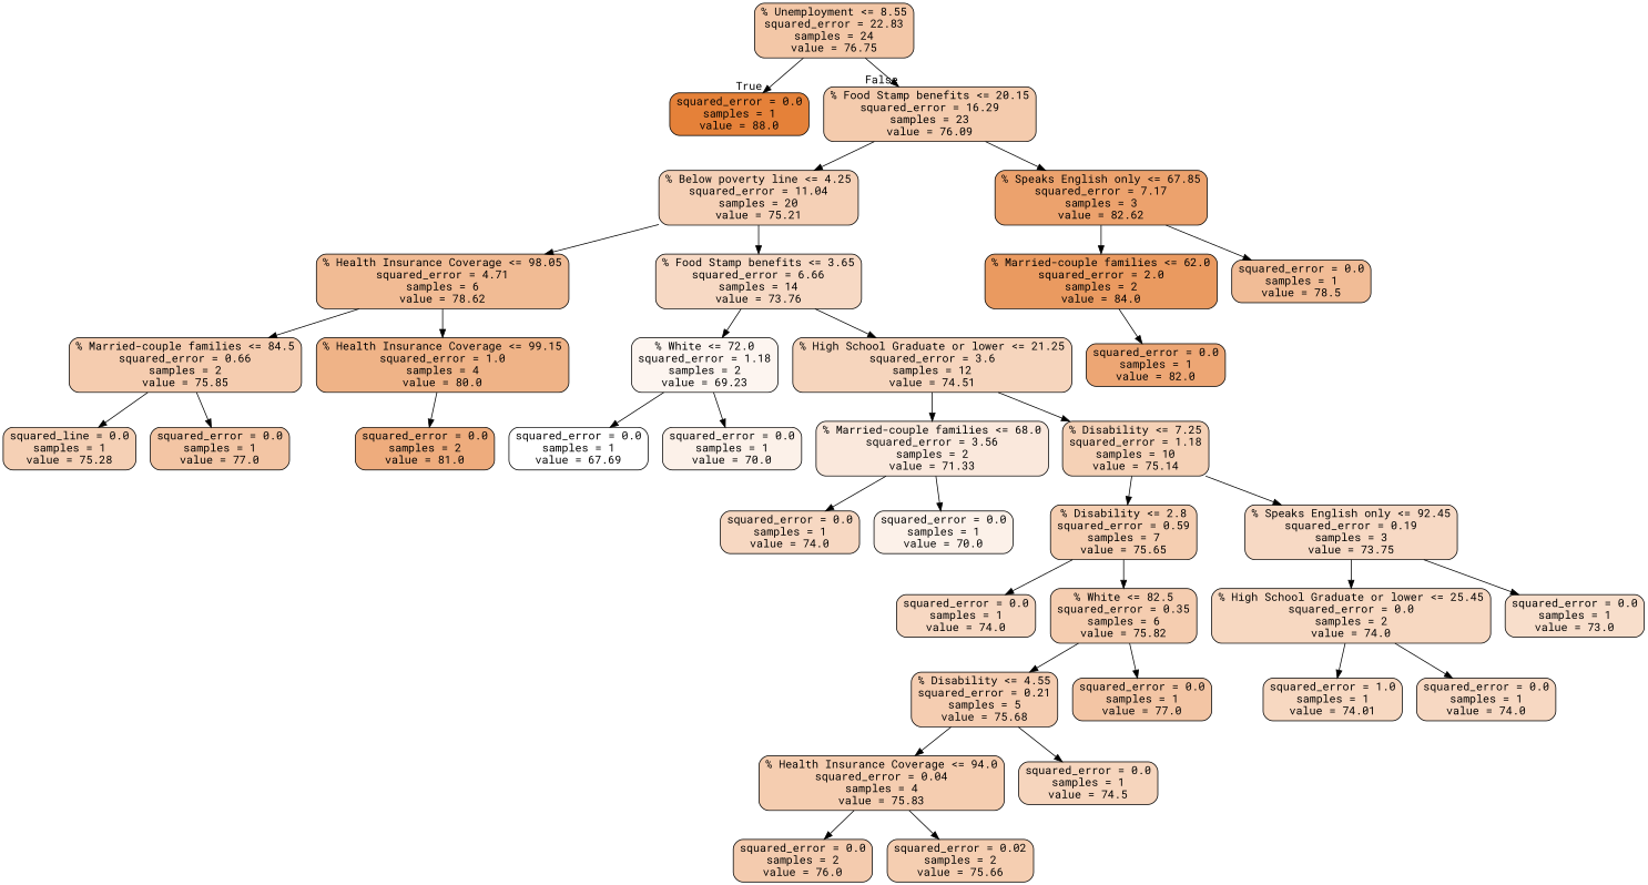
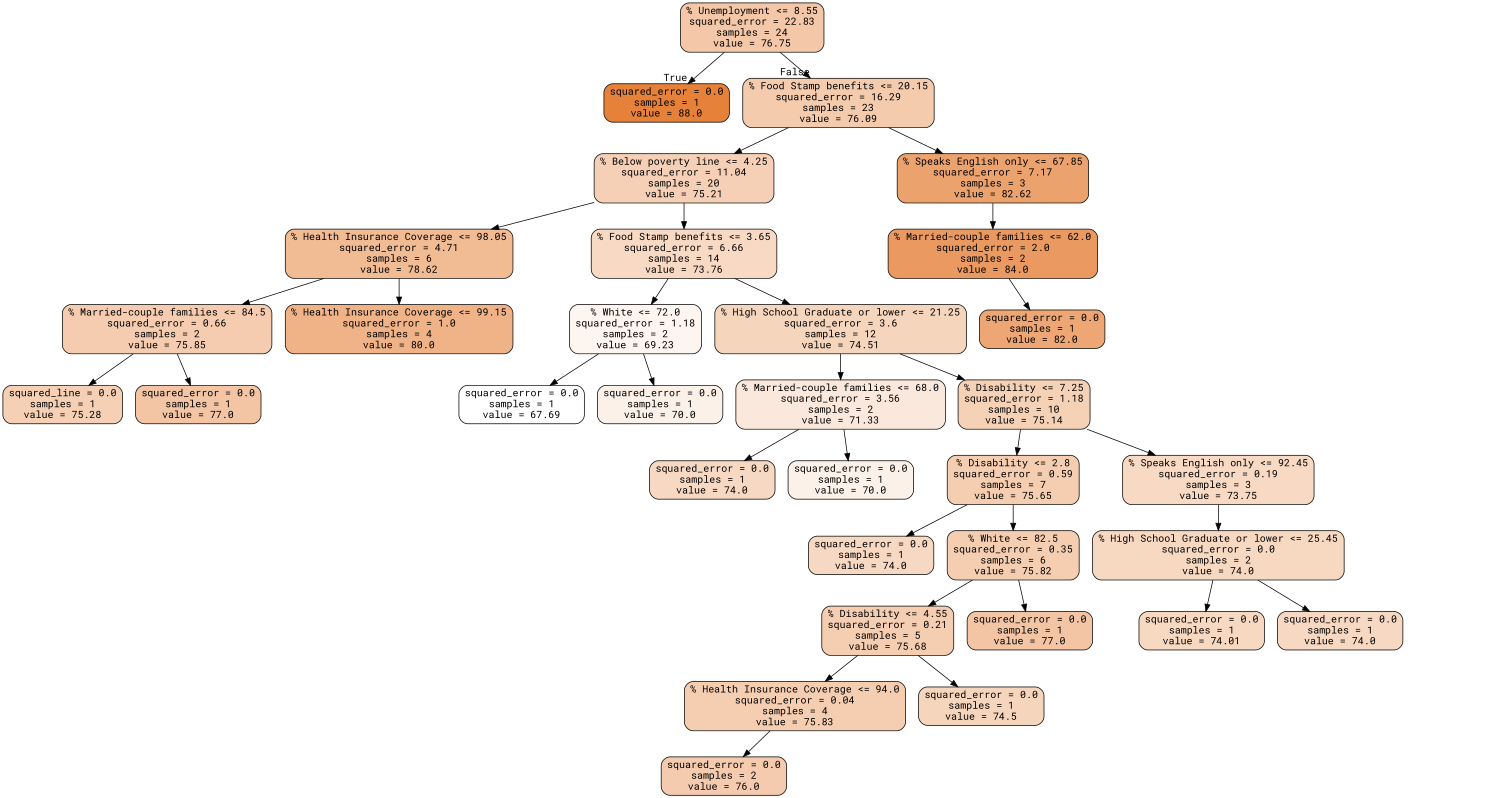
  digraph {
    fontname="Roboto Mono"
    node [color=black fillcolor="#f7d8c2" fontname="Roboto Mono" shape=box style="filled, rounded"]
    edge [fontname="Roboto Mono"]
    n1 [fillcolor="#f3c7a7" label="% Unemployment <= 8.55\nsquared_error = 22.83\nsamples = 24\nvalue = 76.75"]
    n2 [fillcolor="#e58139" label="squared_error = 0.0\nsamples = 1\nvalue = 88.0"]
    n3 [fillcolor="#f4cbad" label="% Food Stamp benefits <= 20.15\nsquared_error = 16.29\nsamples = 23\nvalue = 76.09"]
    n4 [fillcolor="#f5d0b6" label="% Below poverty line <= 4.25\nsquared_error = 11.04\nsamples = 20\nvalue = 75.21"]
    n5 [fillcolor="#eca26d" label="% Speaks English only <= 67.85\nsquared_error = 7.17\nsamples = 3\nvalue = 82.62"]
    n6 [fillcolor="#f1bb94" label="% Health Insurance Coverage <= 98.05\nsquared_error = 4.71\nsamples = 6\nvalue = 78.62"]
    n7 [fillcolor="#f7d9c4" label="% Food Stamp benefits <= 3.65\nsquared_error = 6.66\nsamples = 14\nvalue = 73.76"]
    n8 [fillcolor="#ea9a60" label="% Married-couple families <= 62.0\nsquared_error = 2.0\nsamples = 2\nvalue = 84.0"]
-   n9 [fillcolor="#f1bc96" label="squared_error = 0.0\nsamples = 1\nvalue = 78.5"]
    n10 [fillcolor="#f5ccaf" label="% Married-couple families <= 84.5\nsquared_error = 0.66\nsamples = 2\nvalue = 75.85"]
    n11 [fillcolor="#efb387" label="% Health Insurance Coverage <= 99.15\nsquared_error = 1.0\nsamples = 4\nvalue = 80.0"]
    n12 [fillcolor="#fdf5f0" label="% White <= 72.0\nsquared_error = 1.18\nsamples = 2\nvalue = 69.23"]
    n13 [fillcolor="#f6d5bd" label="% High School Graduate or lower <= 21.25\nsquared_error = 3.6\nsamples = 12\nvalue = 74.51"]
    n14 [fillcolor="#f5d0b5" label="squared_line = 0.0\nsamples = 1\nvalue = 75.28"]
    n15 [fillcolor="#f3c5a4" label="squared_error = 0.0\nsamples = 1\nvalue = 77.0"]
-   n16 [fillcolor="#eeac7d" label="squared_error = 0.0\nsamples = 2\nvalue = 81.0"]
    n17 [fillcolor="#ffffff" label="squared_error = 0.0\nsamples = 1\nvalue = 67.69"]
    n18 [fillcolor="#fcf1e9" label="squared_error = 0.0\nsamples = 1\nvalue = 70.0"]
    n19 [fillcolor="#fae8dc" label="% Married-couple families <= 68.0\nsquared_error = 3.56\nsamples = 2\nvalue = 71.33"]
    n20 [fillcolor="#f5d1b6" label="% Disability <= 7.25\nsquared_error = 1.18\nsamples = 10\nvalue = 75.14"]
    n21 [label="squared_error = 0.0\nsamples = 1\nvalue = 74.0"]
    n22 [fillcolor="#fcf1e9" label="squared_error = 0.0\nsamples = 1\nvalue = 70.0"]
    n23 [fillcolor="#f5ceb1" label="% Disability <= 2.8\nsquared_error = 0.59\nsamples = 7\nvalue = 75.65"]
    n24 [fillcolor="#f7d9c4" label="% Speaks English only <= 92.45\nsquared_error = 0.19\nsamples = 3\nvalue = 73.75"]
    n25 [label="squared_error = 0.0\nsamples = 1\nvalue = 74.0"]
    n26 [fillcolor="#f5cdb0" label="% White <= 82.5\nsquared_error = 0.35\nsamples = 6\nvalue = 75.82"]
    n27 [fillcolor="#f7d8c1" label="% High School Graduate or lower <= 25.45\nsquared_error = 0.0\nsamples = 2\nvalue = 74.0"]
-   n28 [fillcolor="#f8decb" label="squared_error = 0.0\nsamples = 1\nvalue = 73.0"]
    n29 [fillcolor="#f5cdb1" label="% Disability <= 4.55\nsquared_error = 0.21\nsamples = 5\nvalue = 75.68"]
    n30 [fillcolor="#f3c5a4" label="squared_error = 0.0\nsamples = 1\nvalue = 77.0"]
    n31 [fillcolor="#f5cdb0" label="% Health Insurance Coverage <= 94.0\nsquared_error = 0.04\nsamples = 4\nvalue = 75.83"]
    n32 [fillcolor="#f6d5bd" label="squared_error = 0.0\nsamples = 1\nvalue = 74.5"]
    n33 [fillcolor="#f4cbae" label="squared_error = 0.0\nsamples = 2\nvalue = 76.0"]
-   n34 [fillcolor="#f5ceb1" label="squared_error = 0.02\nsamples = 2\nvalue = 75.66"]
-   n35 [fillcolor="#f7d8c1" label="squared_error = 1.0\nsamples = 1\nvalue = 74.01"]
+   n35 [fillcolor="#f7d8c1" label="squared_error = 0.0\nsamples = 1\nvalue = 74.01"]
    n36 [label="squared_error = 0.0\nsamples = 1\nvalue = 74.0"]
    n37 [fillcolor="#eda674" label="squared_error = 0.0\nsamples = 1\nvalue = 82.0"]
    n1 -> n2 [headlabel=True labelangle=45 labeldistance=2.5]
    n1 -> n3 [headlabel=False labelangle=-45 labeldistance=2.5]
    n3 -> n4
    n3 -> n5
    n4 -> n6
    n4 -> n7
    n5 -> n8
-   n5 -> n9
    n6 -> n10
    n6 -> n11
    n7 -> n12
    n7 -> n13
    n8 -> n37
    n10 -> n14
    n10 -> n15
-   n11 -> n16
    n12 -> n17
    n12 -> n18
    n13 -> n19
    n13 -> n20
    n19 -> n21
    n19 -> n22
    n20 -> n23
    n20 -> n24
    n23 -> n25
    n23 -> n26
    n24 -> n27
-   n24 -> n28
    n26 -> n29
    n26 -> n30
    n27 -> n35
    n27 -> n36
    n29 -> n31
    n29 -> n32
    n31 -> n33
-   n31 -> n34
  }
